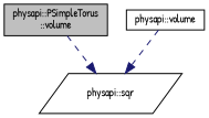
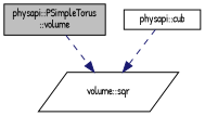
  digraph {
    fontname="Patrick Hand"
    rankdir=TB
    node [color=black fillcolor=white fontname="Patrick Hand" fontsize=10 shape=box style=filled]
    edge [color=midnightblue fontname="Patrick Hand" fontsize=10 labelfontname=Helvetica labelfontsize=10 style=dashed]
    n1 [fillcolor=grey75 fontcolor=black height=0.2 label="physapi::PSimpleTorus\l::volume" width=0.4]
-   n2 [height=0.2 label="physapi::sqr" shape=parallelogram width=0.4]
-   n3 [height=0.2 label="physapi::volume" width=0.4]
+   n2 [height=0.2 label="volume::sqr" shape=parallelogram width=0.4]
+   n3 [height=0.2 label="physapi::cub" width=0.4]
    n1 -> n2
    n3 -> n2
  }
